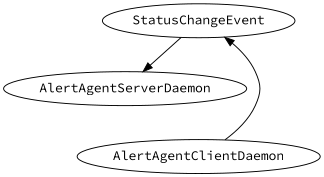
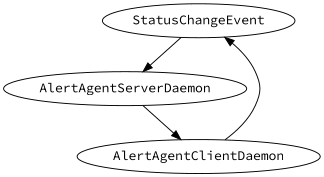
  digraph {
    fontname="Source Code Pro"
    node [fontname="Source Code Pro"]
    edge [fontname="Source Code Pro"]
    StatusChangeEvent
    AlertAgentServerDaemon
    AlertAgentClientDaemon
    StatusChangeEvent -> AlertAgentServerDaemon
+   AlertAgentServerDaemon -> AlertAgentClientDaemon
    AlertAgentClientDaemon -> StatusChangeEvent
  }
